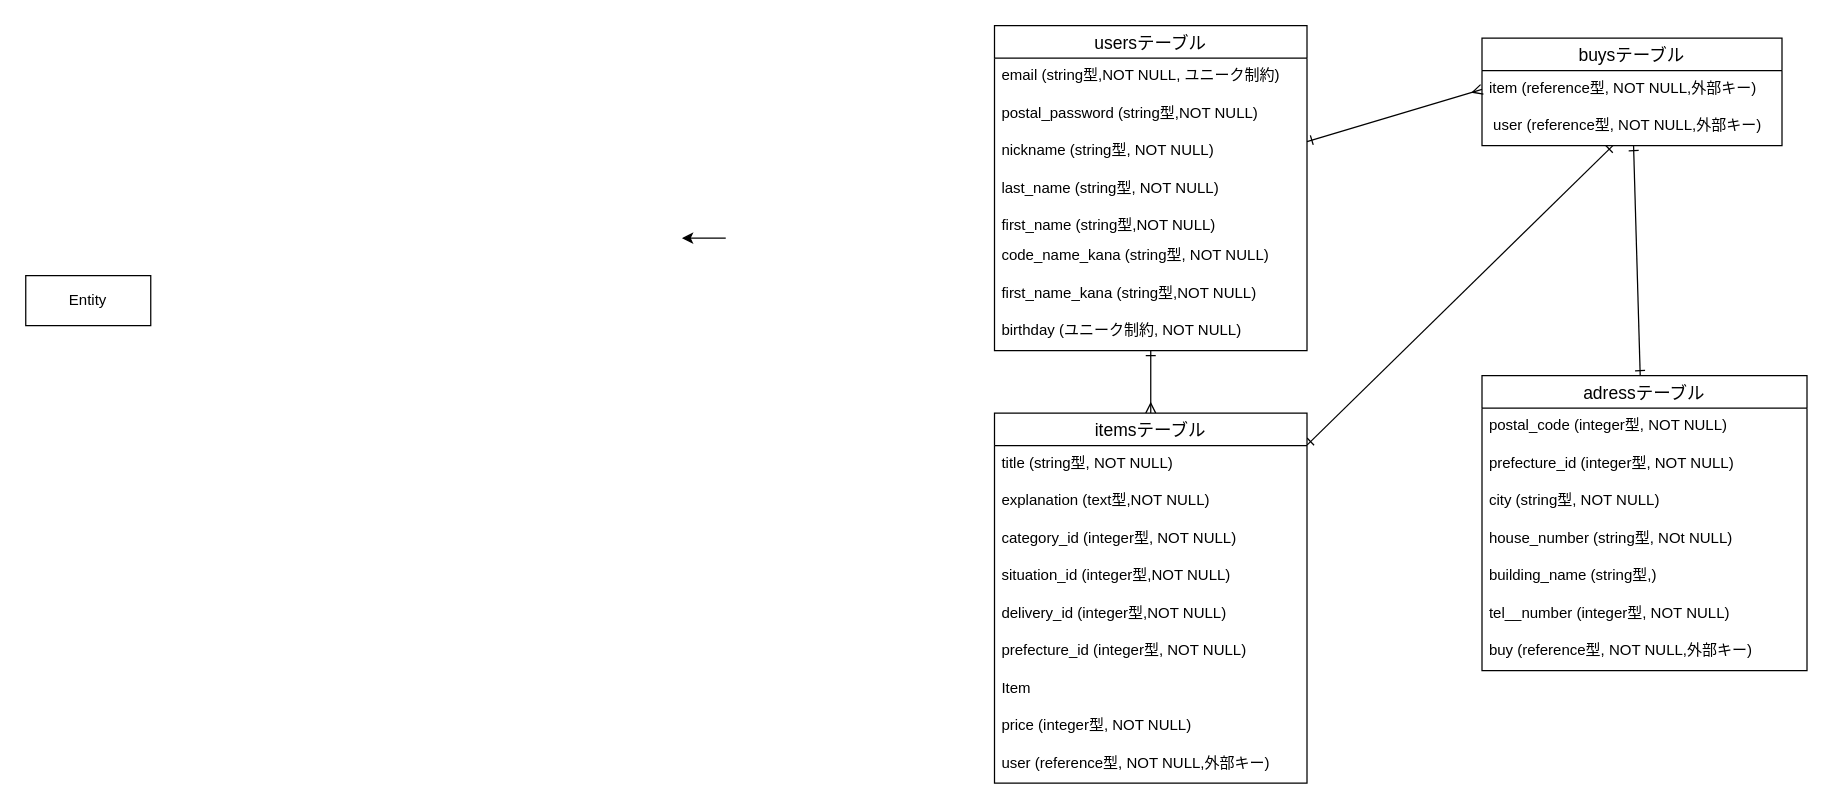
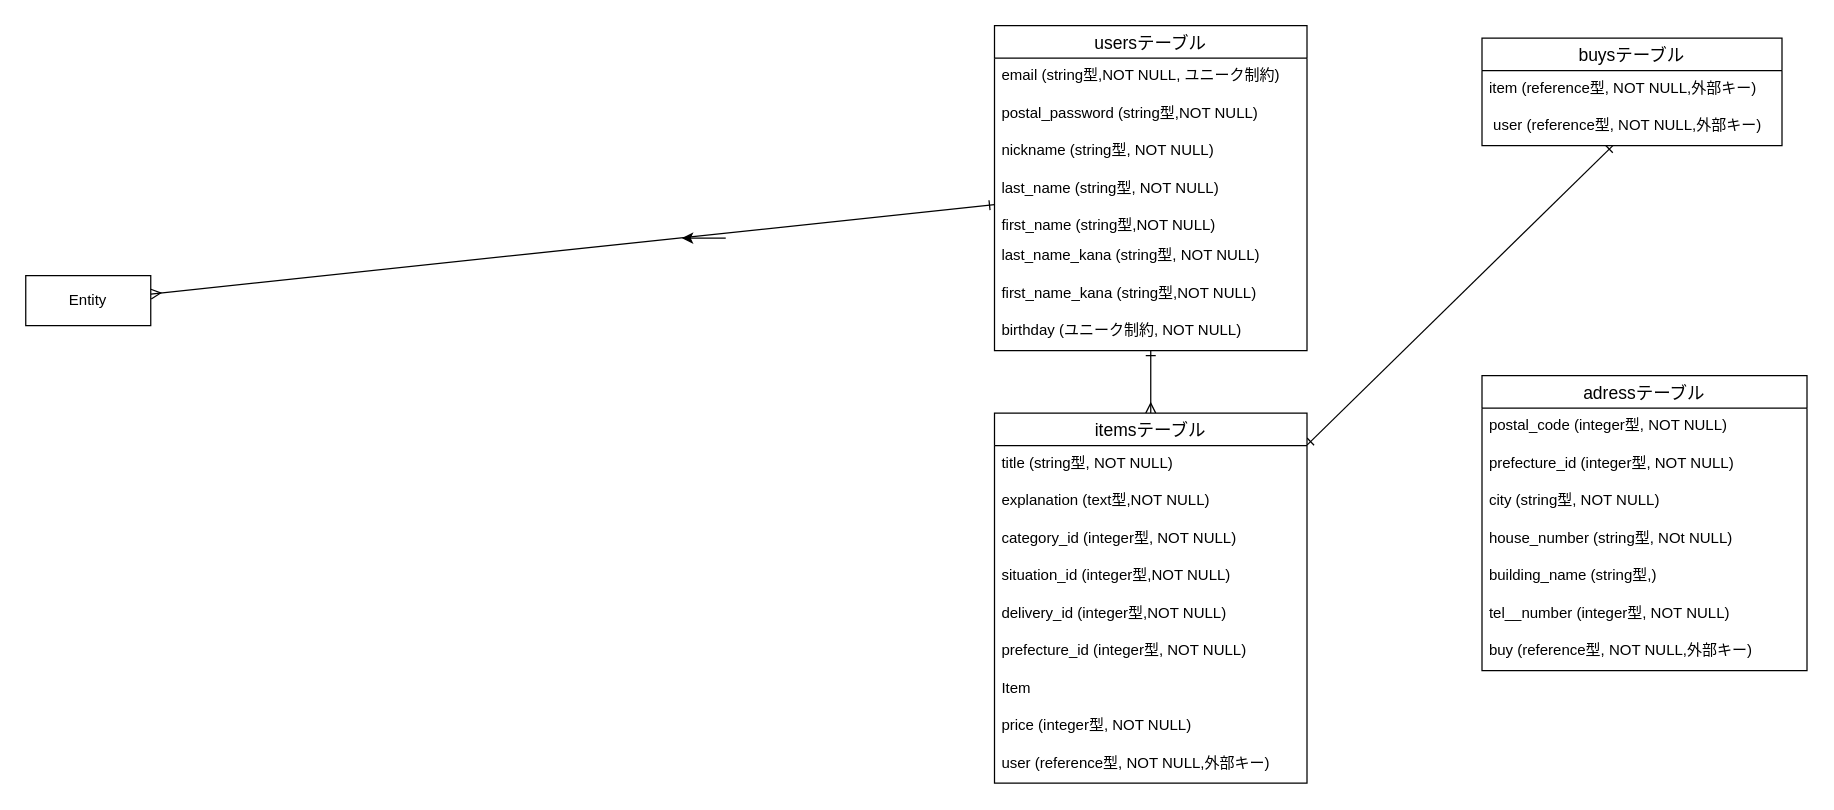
  <mxCell id="0" />
  <mxCell id="1" parent="0" />
  <mxCell id="2" style="html=1;entryX=0.5;entryY=0;entryDx=0;entryDy=0;endArrow=ERmany;endFill=0;strokeColor=none;startArrow=ERone;startFill=0;" parent="1" source="5" target="17" edge="1"><mxGeometry relative="1" as="geometry" /></mxCell>
  <mxCell id="3" style="edgeStyle=none;html=1;startArrow=ERone;startFill=0;endArrow=ERmany;endFill=0;" parent="1" source="5" target="17" edge="1"><mxGeometry relative="1" as="geometry" /></mxCell>
- <mxCell id="4" style="edgeStyle=none;html=1;entryX=0;entryY=0.5;entryDx=0;entryDy=0;startArrow=ERone;startFill=0;endArrow=ERmany;endFill=0;" parent="1" source="5" target="29" edge="1"><mxGeometry relative="1" as="geometry" /></mxCell>
+ <mxCell id="4" style="edgeStyle=none;html=1;startArrow=ERone;startFill=0;endArrow=ERmany;endFill=0;" parent="1" source="5" target="15" edge="1"><mxGeometry relative="1" as="geometry" /></mxCell>
  <mxCell id="5" value="usersテーブル" style="swimlane;fontStyle=0;childLayout=stackLayout;horizontal=1;startSize=26;horizontalStack=0;resizeParent=1;resizeParentMax=0;resizeLast=0;collapsible=1;marginBottom=0;align=center;fontSize=14;" parent="1" vertex="1"><mxGeometry x="795" y="20" width="250" height="260" as="geometry" /></mxCell>
  <mxCell id="6" value="email (string型,NOT NULL, ユニーク制約)&#10;" style="text;strokeColor=none;fillColor=none;spacingLeft=4;spacingRight=4;overflow=hidden;rotatable=0;points=[[0,0.5],[1,0.5]];portConstraint=eastwest;fontSize=12;" parent="5" vertex="1"><mxGeometry y="26" width="250" height="30" as="geometry" /></mxCell>
  <mxCell id="7" value="postal_password (string型,NOT NULL)" style="text;strokeColor=none;fillColor=none;spacingLeft=4;spacingRight=4;overflow=hidden;rotatable=0;points=[[0,0.5],[1,0.5]];portConstraint=eastwest;fontSize=12;" parent="5" vertex="1"><mxGeometry y="56" width="250" height="30" as="geometry" /></mxCell>
  <mxCell id="8" value="nickname (string型, NOT NULL)" style="text;strokeColor=none;fillColor=none;spacingLeft=4;spacingRight=4;overflow=hidden;rotatable=0;points=[[0,0.5],[1,0.5]];portConstraint=eastwest;fontSize=12;" parent="5" vertex="1"><mxGeometry y="86" width="250" height="30" as="geometry" /></mxCell>
  <mxCell id="9" value="last_name (string型, NOT NULL)" style="text;strokeColor=none;fillColor=none;spacingLeft=4;spacingRight=4;overflow=hidden;rotatable=0;points=[[0,0.5],[1,0.5]];portConstraint=eastwest;fontSize=12;" parent="5" vertex="1"><mxGeometry y="116" width="250" height="30" as="geometry" /></mxCell>
  <mxCell id="10" value="first_name (string型,NOT NULL)" style="text;strokeColor=none;fillColor=none;spacingLeft=4;spacingRight=4;overflow=hidden;rotatable=0;points=[[0,0.5],[1,0.5]];portConstraint=eastwest;fontSize=12;" parent="5" vertex="1"><mxGeometry y="146" width="250" height="24" as="geometry" /></mxCell>
- <mxCell id="11" value="code_name_kana (string型, NOT NULL)" style="text;strokeColor=none;fillColor=none;spacingLeft=4;spacingRight=4;overflow=hidden;rotatable=0;points=[[0,0.5],[1,0.5]];portConstraint=eastwest;fontSize=12;" parent="5" vertex="1"><mxGeometry y="170" width="250" height="30" as="geometry" /></mxCell>
+ <mxCell id="11" value="last_name_kana (string型, NOT NULL)" style="text;strokeColor=none;fillColor=none;spacingLeft=4;spacingRight=4;overflow=hidden;rotatable=0;points=[[0,0.5],[1,0.5]];portConstraint=eastwest;fontSize=12;" parent="5" vertex="1"><mxGeometry y="170" width="250" height="30" as="geometry" /></mxCell>
  <mxCell id="12" value="first_name_kana (string型,NOT NULL)" style="text;strokeColor=none;fillColor=none;spacingLeft=4;spacingRight=4;overflow=hidden;rotatable=0;points=[[0,0.5],[1,0.5]];portConstraint=eastwest;fontSize=12;" parent="5" vertex="1"><mxGeometry y="200" width="250" height="30" as="geometry" /></mxCell>
  <mxCell id="13" value="birthday (ユニーク制約, NOT NULL)" style="text;strokeColor=none;fillColor=none;spacingLeft=4;spacingRight=4;overflow=hidden;rotatable=0;points=[[0,0.5],[1,0.5]];portConstraint=eastwest;fontSize=12;" parent="5" vertex="1"><mxGeometry y="230" width="250" height="30" as="geometry" /></mxCell>
  <mxCell id="14" style="edgeStyle=none;html=1;exitX=0.25;exitY=1;exitDx=0;exitDy=0;" parent="1" edge="1"><mxGeometry relative="1" as="geometry"><mxPoint x="545" y="190" as="targetPoint" /><mxPoint x="580" y="190" as="sourcePoint" /></mxGeometry></mxCell>
  <mxCell id="15" value="Entity" style="whiteSpace=wrap;html=1;align=center;" parent="1" vertex="1"><mxGeometry x="20" y="220" width="100" height="40" as="geometry" /></mxCell>
  <mxCell id="16" style="edgeStyle=none;html=1;startArrow=ERone;startFill=0;endArrow=ERone;endFill=0;" parent="1" source="17" target="30" edge="1"><mxGeometry relative="1" as="geometry" /></mxCell>
  <mxCell id="17" value="itemsテーブル" style="swimlane;fontStyle=0;childLayout=stackLayout;horizontal=1;startSize=26;horizontalStack=0;resizeParent=1;resizeParentMax=0;resizeLast=0;collapsible=1;marginBottom=0;align=center;fontSize=14;" parent="1" vertex="1"><mxGeometry x="795" y="330" width="250" height="296" as="geometry" /></mxCell>
  <mxCell id="18" value="title (string型, NOT NULL)" style="text;strokeColor=none;fillColor=none;spacingLeft=4;spacingRight=4;overflow=hidden;rotatable=0;points=[[0,0.5],[1,0.5]];portConstraint=eastwest;fontSize=12;" parent="17" vertex="1"><mxGeometry y="26" width="250" height="30" as="geometry" /></mxCell>
  <mxCell id="19" value="explanation (text型,NOT NULL)" style="text;strokeColor=none;fillColor=none;spacingLeft=4;spacingRight=4;overflow=hidden;rotatable=0;points=[[0,0.5],[1,0.5]];portConstraint=eastwest;fontSize=12;" parent="17" vertex="1"><mxGeometry y="56" width="250" height="30" as="geometry" /></mxCell>
  <mxCell id="20" value="category_id (integer型, NOT NULL)" style="text;strokeColor=none;fillColor=none;spacingLeft=4;spacingRight=4;overflow=hidden;rotatable=0;points=[[0,0.5],[1,0.5]];portConstraint=eastwest;fontSize=12;" parent="17" vertex="1"><mxGeometry y="86" width="250" height="30" as="geometry" /></mxCell>
  <mxCell id="21" value="situation_id (integer型,NOT NULL)&#10;" style="text;strokeColor=none;fillColor=none;spacingLeft=4;spacingRight=4;overflow=hidden;rotatable=0;points=[[0,0.5],[1,0.5]];portConstraint=eastwest;fontSize=12;" parent="17" vertex="1"><mxGeometry y="116" width="250" height="30" as="geometry" /></mxCell>
  <mxCell id="22" value="delivery_id (integer型,NOT NULL)" style="text;strokeColor=none;fillColor=none;spacingLeft=4;spacingRight=4;overflow=hidden;rotatable=0;points=[[0,0.5],[1,0.5]];portConstraint=eastwest;fontSize=12;" parent="17" vertex="1"><mxGeometry y="146" width="250" height="30" as="geometry" /></mxCell>
  <mxCell id="23" value=" prefecture_id (integer型, NOT NULL)" style="text;strokeColor=none;fillColor=none;spacingLeft=4;spacingRight=4;overflow=hidden;rotatable=0;points=[[0,0.5],[1,0.5]];portConstraint=eastwest;fontSize=12;" parent="17" vertex="1"><mxGeometry y="176" width="250" height="30" as="geometry" /></mxCell>
  <mxCell id="24" value="Item" style="text;strokeColor=none;fillColor=none;spacingLeft=4;spacingRight=4;overflow=hidden;rotatable=0;points=[[0,0.5],[1,0.5]];portConstraint=eastwest;fontSize=12;" vertex="1" parent="17"><mxGeometry y="206" width="250" height="30" as="geometry" /></mxCell>
  <mxCell id="25" value="price (integer型, NOT NULL)" style="text;strokeColor=none;fillColor=none;spacingLeft=4;spacingRight=4;overflow=hidden;rotatable=0;points=[[0,0.5],[1,0.5]];portConstraint=eastwest;fontSize=12;" parent="17" vertex="1"><mxGeometry y="236" width="250" height="30" as="geometry" /></mxCell>
  <mxCell id="26" value="user (reference型, NOT NULL,外部キー)" style="text;strokeColor=none;fillColor=none;spacingLeft=4;spacingRight=4;overflow=hidden;rotatable=0;points=[[0,0.5],[1,0.5]];portConstraint=eastwest;fontSize=12;" parent="17" vertex="1"><mxGeometry y="266" width="250" height="30" as="geometry" /></mxCell>
- <mxCell id="27" style="edgeStyle=none;html=1;startArrow=ERone;startFill=0;endArrow=ERone;endFill=0;" parent="1" source="28" target="31" edge="1"><mxGeometry relative="1" as="geometry" /></mxCell>
  <mxCell id="28" value="buysテーブル" style="swimlane;fontStyle=0;childLayout=stackLayout;horizontal=1;startSize=26;horizontalStack=0;resizeParent=1;resizeParentMax=0;resizeLast=0;collapsible=1;marginBottom=0;align=center;fontSize=14;" parent="1" vertex="1"><mxGeometry x="1185" y="30" width="240" height="86" as="geometry" /></mxCell>
  <mxCell id="29" value="item (reference型, NOT NULL,外部キー)&#10;" style="text;strokeColor=none;fillColor=none;spacingLeft=4;spacingRight=4;overflow=hidden;rotatable=0;points=[[0,0.5],[1,0.5]];portConstraint=eastwest;fontSize=12;" parent="28" vertex="1"><mxGeometry y="26" width="240" height="30" as="geometry" /></mxCell>
  <mxCell id="30" value=" user (reference型, NOT NULL,外部キー)" style="text;strokeColor=none;fillColor=none;spacingLeft=4;spacingRight=4;overflow=hidden;rotatable=0;points=[[0,0.5],[1,0.5]];portConstraint=eastwest;fontSize=12;" parent="28" vertex="1"><mxGeometry y="56" width="240" height="30" as="geometry" /></mxCell>
  <mxCell id="31" value="adressテーブル" style="swimlane;fontStyle=0;childLayout=stackLayout;horizontal=1;startSize=26;horizontalStack=0;resizeParent=1;resizeParentMax=0;resizeLast=0;collapsible=1;marginBottom=0;align=center;fontSize=14;" parent="1" vertex="1"><mxGeometry x="1185" y="300" width="260" height="236" as="geometry" /></mxCell>
  <mxCell id="32" value="postal_code (integer型, NOT NULL)" style="text;strokeColor=none;fillColor=none;spacingLeft=4;spacingRight=4;overflow=hidden;rotatable=0;points=[[0,0.5],[1,0.5]];portConstraint=eastwest;fontSize=12;" parent="31" vertex="1"><mxGeometry y="26" width="260" height="30" as="geometry" /></mxCell>
  <mxCell id="33" value="prefecture_id (integer型, NOT NULL)" style="text;strokeColor=none;fillColor=none;spacingLeft=4;spacingRight=4;overflow=hidden;rotatable=0;points=[[0,0.5],[1,0.5]];portConstraint=eastwest;fontSize=12;" parent="31" vertex="1"><mxGeometry y="56" width="260" height="30" as="geometry" /></mxCell>
  <mxCell id="34" value="city (string型, NOT NULL)" style="text;strokeColor=none;fillColor=none;spacingLeft=4;spacingRight=4;overflow=hidden;rotatable=0;points=[[0,0.5],[1,0.5]];portConstraint=eastwest;fontSize=12;" parent="31" vertex="1"><mxGeometry y="86" width="260" height="30" as="geometry" /></mxCell>
  <mxCell id="35" value="house_number (string型, NOt NULL)" style="text;strokeColor=none;fillColor=none;spacingLeft=4;spacingRight=4;overflow=hidden;rotatable=0;points=[[0,0.5],[1,0.5]];portConstraint=eastwest;fontSize=12;" parent="31" vertex="1"><mxGeometry y="116" width="260" height="30" as="geometry" /></mxCell>
  <mxCell id="36" value="building_name (string型,)" style="text;strokeColor=none;fillColor=none;spacingLeft=4;spacingRight=4;overflow=hidden;rotatable=0;points=[[0,0.5],[1,0.5]];portConstraint=eastwest;fontSize=12;" parent="31" vertex="1"><mxGeometry y="146" width="260" height="30" as="geometry" /></mxCell>
  <mxCell id="37" value="tel__number (integer型, NOT NULL)" style="text;strokeColor=none;fillColor=none;spacingLeft=4;spacingRight=4;overflow=hidden;rotatable=0;points=[[0,0.5],[1,0.5]];portConstraint=eastwest;fontSize=12;" parent="31" vertex="1"><mxGeometry y="176" width="260" height="30" as="geometry" /></mxCell>
  <mxCell id="38" value="buy (reference型, NOT NULL,外部キー)" style="text;strokeColor=none;fillColor=none;spacingLeft=4;spacingRight=4;overflow=hidden;rotatable=0;points=[[0,0.5],[1,0.5]];portConstraint=eastwest;fontSize=12;" parent="31" vertex="1"><mxGeometry y="206" width="260" height="30" as="geometry" /></mxCell>
